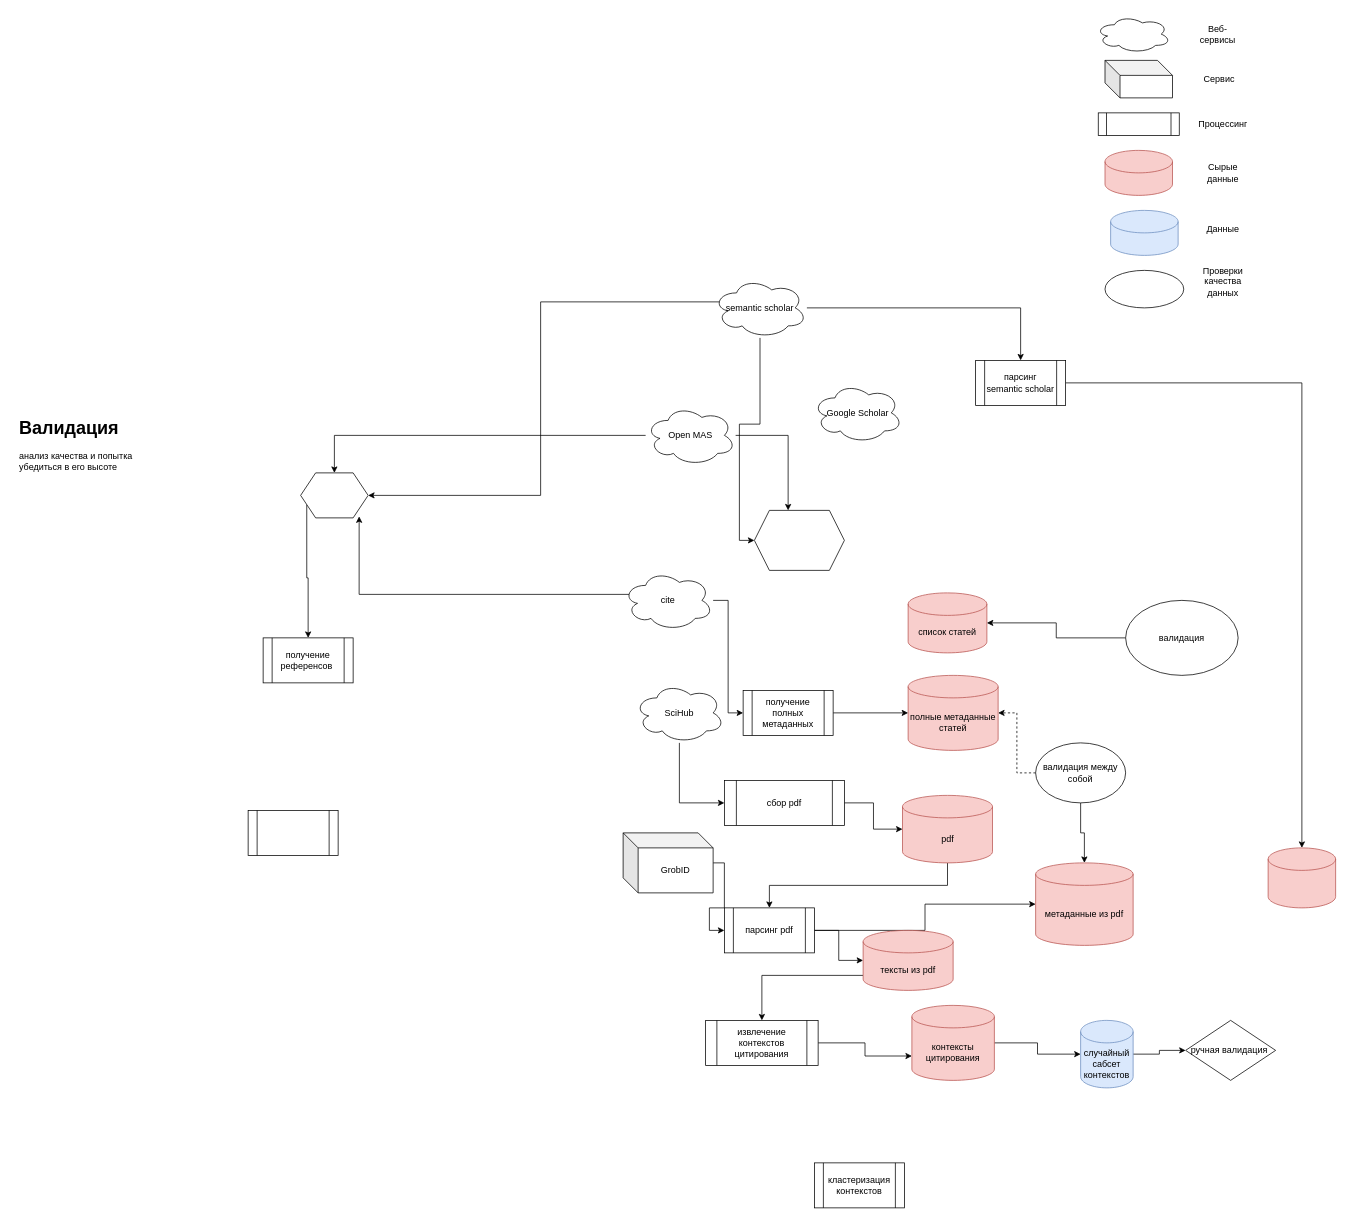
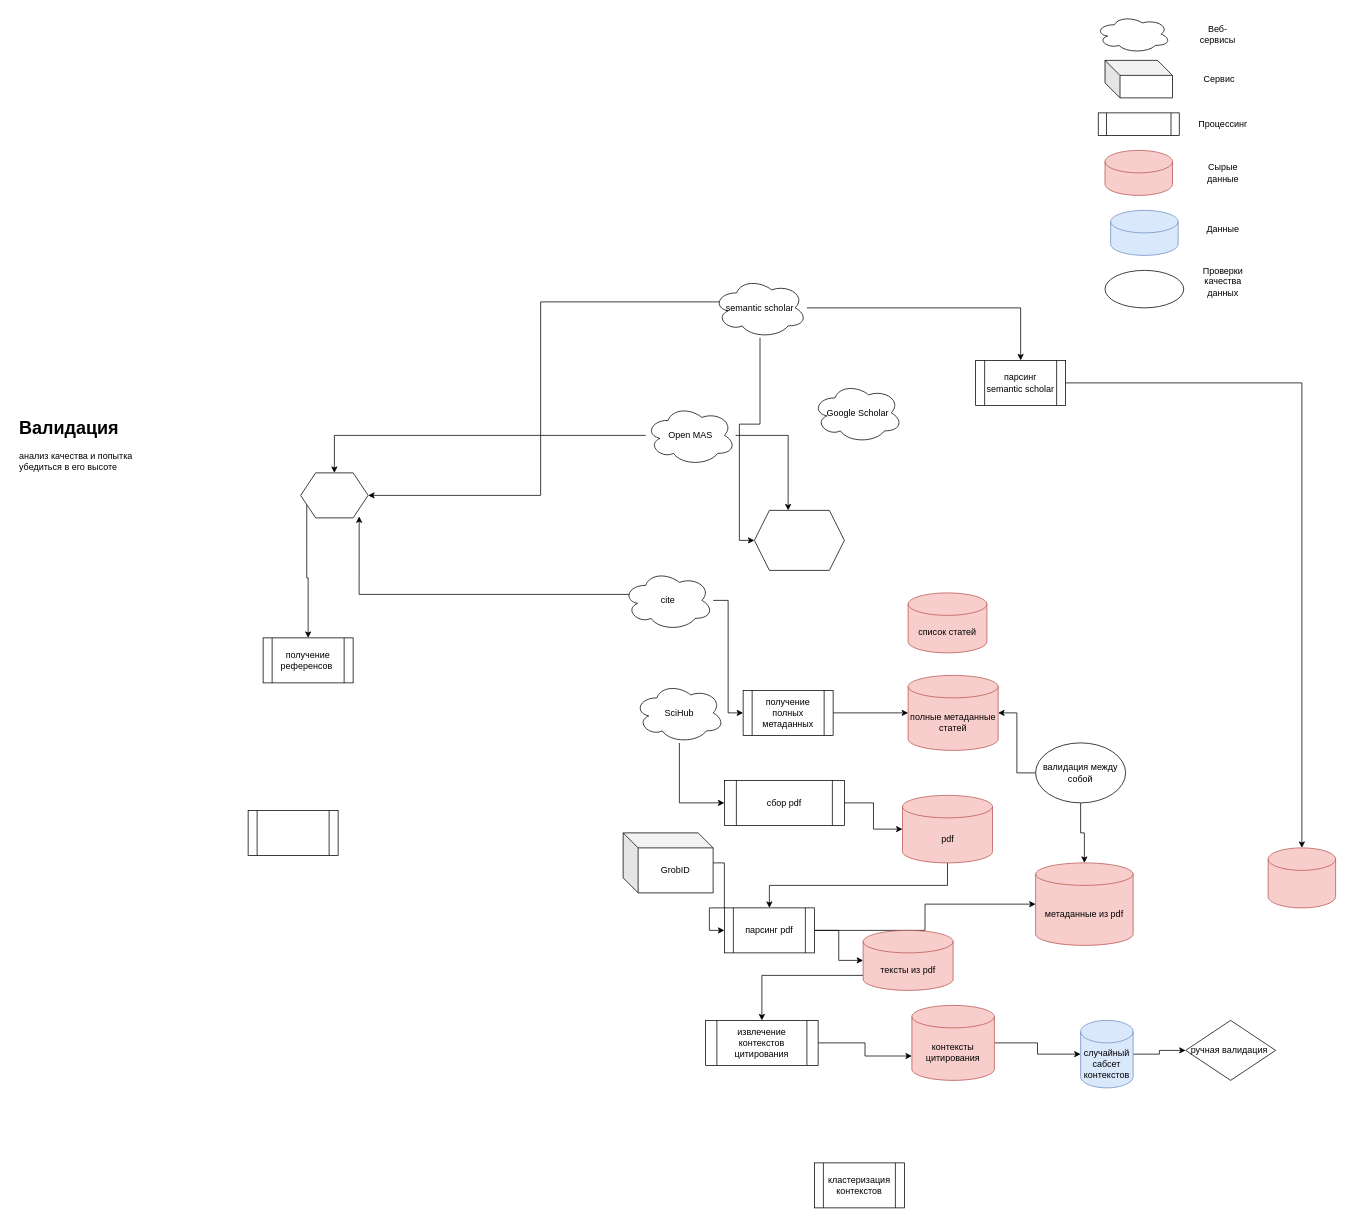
  <mxCell id="0" />
  <mxCell id="1" parent="0" />
  <mxCell id="2" value="полные метаданные статей" style="shape=cylinder3;whiteSpace=wrap;html=1;boundedLbl=1;backgroundOutline=1;size=15;fillColor=#f8cecc;strokeColor=#b85450;" parent="1" vertex="1"><mxGeometry x="1210" y="900" width="120" height="100" as="geometry" /></mxCell>
  <mxCell id="3" style="edgeStyle=orthogonalEdgeStyle;rounded=0;orthogonalLoop=1;jettySize=auto;html=1;entryX=0;entryY=0.5;entryDx=0;entryDy=0;entryPerimeter=0;" parent="1" source="4" target="6" edge="1"><mxGeometry relative="1" as="geometry" /></mxCell>
  <mxCell id="4" value="сбор pdf" style="shape=process;whiteSpace=wrap;html=1;backgroundOutline=1;" parent="1" vertex="1"><mxGeometry x="965" y="1040" width="160" height="60" as="geometry" /></mxCell>
  <mxCell id="5" style="edgeStyle=orthogonalEdgeStyle;rounded=0;orthogonalLoop=1;jettySize=auto;html=1;entryX=0.5;entryY=0;entryDx=0;entryDy=0;" parent="1" source="6" target="18" edge="1"><mxGeometry relative="1" as="geometry"><Array as="points"><mxPoint x="1263" y="1180" /><mxPoint x="1025" y="1180" /></Array></mxGeometry></mxCell>
  <mxCell id="6" value="pdf" style="shape=cylinder3;whiteSpace=wrap;html=1;boundedLbl=1;backgroundOutline=1;size=15;fillColor=#f8cecc;strokeColor=#b85450;" parent="1" vertex="1"><mxGeometry x="1202.5" y="1060" width="120" height="90" as="geometry" /></mxCell>
  <mxCell id="7" style="edgeStyle=orthogonalEdgeStyle;rounded=0;orthogonalLoop=1;jettySize=auto;html=1;entryX=0;entryY=0;entryDx=0;entryDy=67.5;entryPerimeter=0;" parent="1" source="8" target="10" edge="1"><mxGeometry relative="1" as="geometry"><mxPoint x="1225" y="1380" as="targetPoint" /></mxGeometry></mxCell>
  <mxCell id="8" value="извлечение контекстов цитирования" style="shape=process;whiteSpace=wrap;html=1;backgroundOutline=1;" parent="1" vertex="1"><mxGeometry x="940" y="1360" width="150" height="60" as="geometry" /></mxCell>
  <mxCell id="9" value="" style="edgeStyle=orthogonalEdgeStyle;rounded=0;orthogonalLoop=1;jettySize=auto;html=1;" parent="1" source="10" target="29" edge="1"><mxGeometry relative="1" as="geometry" /></mxCell>
  <mxCell id="10" value="контексты цитирования" style="shape=cylinder3;whiteSpace=wrap;html=1;boundedLbl=1;backgroundOutline=1;size=15;fillColor=#f8cecc;strokeColor=#b85450;" parent="1" vertex="1"><mxGeometry x="1215" y="1340" width="110" height="100" as="geometry" /></mxCell>
  <mxCell id="11" style="edgeStyle=orthogonalEdgeStyle;rounded=0;orthogonalLoop=1;jettySize=auto;html=1;" parent="1" source="12" target="2" edge="1"><mxGeometry relative="1" as="geometry" /></mxCell>
  <mxCell id="12" value="получение полных метаданных" style="shape=process;whiteSpace=wrap;html=1;backgroundOutline=1;" parent="1" vertex="1"><mxGeometry x="990" y="920" width="120" height="60" as="geometry" /></mxCell>
  <mxCell id="13" value="список статей" style="shape=cylinder3;whiteSpace=wrap;html=1;boundedLbl=1;backgroundOutline=1;size=15;fillColor=#f8cecc;strokeColor=#b85450;" parent="1" vertex="1"><mxGeometry x="1210" y="790" width="105" height="80" as="geometry" /></mxCell>
- <mxCell id="14" style="edgeStyle=orthogonalEdgeStyle;rounded=0;orthogonalLoop=1;jettySize=auto;html=1;" parent="1" source="15" target="13" edge="1"><mxGeometry relative="1" as="geometry" /></mxCell>
- <mxCell id="15" value="валидация" style="ellipse;whiteSpace=wrap;html=1;" parent="1" vertex="1"><mxGeometry x="1500" y="800" width="150" height="100" as="geometry" /></mxCell>
  <mxCell id="16" style="edgeStyle=orthogonalEdgeStyle;rounded=0;orthogonalLoop=1;jettySize=auto;html=1;" parent="1" source="18" target="20" edge="1"><mxGeometry relative="1" as="geometry" /></mxCell>
  <mxCell id="17" style="edgeStyle=orthogonalEdgeStyle;rounded=0;orthogonalLoop=1;jettySize=auto;html=1;entryX=0;entryY=0.5;entryDx=0;entryDy=0;entryPerimeter=0;" parent="1" source="18" target="21" edge="1"><mxGeometry relative="1" as="geometry"><mxPoint x="1300" y="1210" as="targetPoint" /></mxGeometry></mxCell>
  <mxCell id="18" value="парсинг pdf" style="shape=process;whiteSpace=wrap;html=1;backgroundOutline=1;" parent="1" vertex="1"><mxGeometry x="965" y="1210" width="120" height="60" as="geometry" /></mxCell>
  <mxCell id="19" style="edgeStyle=orthogonalEdgeStyle;rounded=0;orthogonalLoop=1;jettySize=auto;html=1;entryX=0.5;entryY=0;entryDx=0;entryDy=0;" parent="1" source="20" target="8" edge="1"><mxGeometry relative="1" as="geometry"><Array as="points"><mxPoint x="1210" y="1300" /><mxPoint x="1015" y="1300" /></Array></mxGeometry></mxCell>
  <mxCell id="20" value="тексты из pdf" style="shape=cylinder3;whiteSpace=wrap;html=1;boundedLbl=1;backgroundOutline=1;size=15;fillColor=#f8cecc;strokeColor=#b85450;" parent="1" vertex="1"><mxGeometry x="1150" y="1240" width="120" height="80" as="geometry" /></mxCell>
  <mxCell id="21" value="метаданные из pdf" style="shape=cylinder3;whiteSpace=wrap;html=1;boundedLbl=1;backgroundOutline=1;size=15;fillColor=#f8cecc;strokeColor=#b85450;" parent="1" vertex="1"><mxGeometry x="1380" y="1150" width="130" height="110" as="geometry" /></mxCell>
  <mxCell id="22" style="edgeStyle=orthogonalEdgeStyle;rounded=0;orthogonalLoop=1;jettySize=auto;html=1;" parent="1" source="24" target="21" edge="1"><mxGeometry relative="1" as="geometry" /></mxCell>
- <mxCell id="23" style="edgeStyle=orthogonalEdgeStyle;rounded=0;orthogonalLoop=1;jettySize=auto;html=1;dashed=1;" parent="1" source="24" target="2" edge="1"><mxGeometry relative="1" as="geometry" /></mxCell>
+ <mxCell id="23" style="edgeStyle=orthogonalEdgeStyle;rounded=0;orthogonalLoop=1;jettySize=auto;html=1;" parent="1" source="24" target="2" edge="1"><mxGeometry relative="1" as="geometry" /></mxCell>
  <mxCell id="24" value="валидация между собой" style="ellipse;whiteSpace=wrap;html=1;" parent="1" vertex="1"><mxGeometry x="1380" y="990" width="120" height="80" as="geometry" /></mxCell>
  <mxCell id="25" style="edgeStyle=orthogonalEdgeStyle;rounded=0;orthogonalLoop=1;jettySize=auto;html=1;entryX=0.5;entryY=0;entryDx=0;entryDy=0;entryPerimeter=0;" parent="1" source="26" target="31" edge="1"><mxGeometry relative="1" as="geometry" /></mxCell>
  <mxCell id="26" value="парсинг semantic scholar" style="shape=process;whiteSpace=wrap;html=1;backgroundOutline=1;" parent="1" vertex="1"><mxGeometry x="1300" y="480" width="120" height="60" as="geometry" /></mxCell>
  <mxCell id="27" value="ручная валидация&amp;nbsp;" style="rhombus;whiteSpace=wrap;html=1;" parent="1" vertex="1"><mxGeometry x="1580" y="1360" width="120" height="80" as="geometry" /></mxCell>
  <mxCell id="28" value="" style="edgeStyle=orthogonalEdgeStyle;rounded=0;orthogonalLoop=1;jettySize=auto;html=1;" parent="1" source="29" target="27" edge="1"><mxGeometry relative="1" as="geometry" /></mxCell>
  <mxCell id="29" value="случайный сабсет контекстов" style="shape=cylinder3;whiteSpace=wrap;html=1;boundedLbl=1;backgroundOutline=1;size=15;fillColor=#dae8fc;strokeColor=#6c8ebf;" parent="1" vertex="1"><mxGeometry x="1440" y="1360" width="70" height="90" as="geometry" /></mxCell>
  <mxCell id="30" value="&lt;h1&gt;Валидация&lt;/h1&gt;&lt;div&gt;анализ качества и попытка убедиться в его высоте&lt;/div&gt;" style="text;html=1;strokeColor=none;fillColor=none;spacing=5;spacingTop=-20;whiteSpace=wrap;overflow=hidden;rounded=0;" parent="1" vertex="1"><mxGeometry x="20" y="550" width="190" height="120" as="geometry" /></mxCell>
  <mxCell id="31" value="" style="shape=cylinder3;whiteSpace=wrap;html=1;boundedLbl=1;backgroundOutline=1;size=15;fillColor=#f8cecc;strokeColor=#b85450;" parent="1" vertex="1"><mxGeometry x="1690" y="1130" width="90" height="80" as="geometry" /></mxCell>
  <mxCell id="32" style="edgeStyle=orthogonalEdgeStyle;rounded=0;orthogonalLoop=1;jettySize=auto;html=1;entryX=0.5;entryY=0;entryDx=0;entryDy=0;" parent="1" source="35" target="26" edge="1"><mxGeometry relative="1" as="geometry" /></mxCell>
  <mxCell id="33" style="edgeStyle=orthogonalEdgeStyle;rounded=0;orthogonalLoop=1;jettySize=auto;html=1;entryX=0;entryY=0.5;entryDx=0;entryDy=0;" parent="1" source="35" target="36" edge="1"><mxGeometry relative="1" as="geometry" /></mxCell>
  <mxCell id="34" style="edgeStyle=orthogonalEdgeStyle;rounded=0;orthogonalLoop=1;jettySize=auto;html=1;exitX=0.07;exitY=0.4;exitDx=0;exitDy=0;exitPerimeter=0;entryX=1;entryY=0.5;entryDx=0;entryDy=0;" edge="1" parent="1" source="35" target="62"><mxGeometry relative="1" as="geometry" /></mxCell>
  <mxCell id="35" value="semantic scholar" style="ellipse;shape=cloud;whiteSpace=wrap;html=1;" parent="1" vertex="1"><mxGeometry x="950" y="370" width="125" height="80" as="geometry" /></mxCell>
  <mxCell id="36" value="" style="shape=hexagon;perimeter=hexagonPerimeter2;whiteSpace=wrap;html=1;fixedSize=1;" parent="1" vertex="1"><mxGeometry x="1005" width="120" height="80" as="geometry" y="680" /></mxCell>
  <mxCell id="37" style="edgeStyle=orthogonalEdgeStyle;rounded=0;orthogonalLoop=1;jettySize=auto;html=1;entryX=0.375;entryY=0;entryDx=0;entryDy=0;" parent="1" source="39" target="36" edge="1"><mxGeometry relative="1" as="geometry" /></mxCell>
  <mxCell id="38" style="edgeStyle=orthogonalEdgeStyle;rounded=0;orthogonalLoop=1;jettySize=auto;html=1;" edge="1" parent="1" source="39" target="62"><mxGeometry relative="1" as="geometry" /></mxCell>
  <mxCell id="39" value="Open MAS" style="ellipse;shape=cloud;whiteSpace=wrap;html=1;" parent="1" vertex="1"><mxGeometry x="860" y="540" width="120" height="80" as="geometry" /></mxCell>
  <mxCell id="40" value="Google Scholar" style="ellipse;shape=cloud;whiteSpace=wrap;html=1;" parent="1" vertex="1"><mxGeometry x="1082.5" y="510" width="120" height="80" as="geometry" /></mxCell>
  <mxCell id="41" style="edgeStyle=orthogonalEdgeStyle;rounded=0;orthogonalLoop=1;jettySize=auto;html=1;entryX=0;entryY=0.5;entryDx=0;entryDy=0;" parent="1" source="42" target="18" edge="1"><mxGeometry relative="1" as="geometry"><Array as="points"><mxPoint x="965" y="1150" /><mxPoint x="965" y="1210" /><mxPoint x="945" y="1210" /><mxPoint x="945" y="1240" /></Array></mxGeometry></mxCell>
  <mxCell id="42" value="GrobID" style="shape=cube;whiteSpace=wrap;html=1;boundedLbl=1;backgroundOutline=1;darkOpacity=0.05;darkOpacity2=0.1;" parent="1" vertex="1"><mxGeometry x="830" y="1110" width="120" height="80" as="geometry" /></mxCell>
  <mxCell id="43" style="edgeStyle=orthogonalEdgeStyle;rounded=0;orthogonalLoop=1;jettySize=auto;html=1;entryX=0;entryY=0.5;entryDx=0;entryDy=0;" parent="1" source="45" target="12" edge="1"><mxGeometry relative="1" as="geometry" /></mxCell>
  <mxCell id="44" style="edgeStyle=orthogonalEdgeStyle;rounded=0;orthogonalLoop=1;jettySize=auto;html=1;exitX=0.07;exitY=0.4;exitDx=0;exitDy=0;exitPerimeter=0;entryX=0.867;entryY=0.967;entryDx=0;entryDy=0;entryPerimeter=0;" edge="1" parent="1" source="45" target="62"><mxGeometry relative="1" as="geometry" /></mxCell>
  <mxCell id="45" value="cite" style="ellipse;shape=cloud;whiteSpace=wrap;html=1;" parent="1" vertex="1"><mxGeometry x="830" y="760" width="120" height="80" as="geometry" /></mxCell>
  <mxCell id="46" style="edgeStyle=orthogonalEdgeStyle;rounded=0;orthogonalLoop=1;jettySize=auto;html=1;entryX=0;entryY=0.5;entryDx=0;entryDy=0;" parent="1" source="47" target="4" edge="1"><mxGeometry relative="1" as="geometry" /></mxCell>
  <mxCell id="47" value="SciHub" style="ellipse;shape=cloud;whiteSpace=wrap;html=1;" parent="1" vertex="1"><mxGeometry x="845" y="910" width="120" height="80" as="geometry" /></mxCell>
  <mxCell id="48" value="" style="ellipse;shape=cloud;whiteSpace=wrap;html=1;" parent="1" vertex="1"><mxGeometry x="1460" y="20" width="100" height="50" as="geometry" /></mxCell>
  <mxCell id="49" value="Веб-сервисы" style="text;html=1;strokeColor=none;fillColor=none;align=center;verticalAlign=middle;whiteSpace=wrap;rounded=0;" parent="1" vertex="1"><mxGeometry x="1592.5" y="30" width="60" height="30" as="geometry" /></mxCell>
  <mxCell id="50" value="" style="shape=cube;whiteSpace=wrap;html=1;boundedLbl=1;backgroundOutline=1;darkOpacity=0.05;darkOpacity2=0.1;" parent="1" vertex="1"><mxGeometry x="1472.5" y="80" width="90" height="50" as="geometry" /></mxCell>
  <mxCell id="51" value="Сервис" style="text;html=1;strokeColor=none;fillColor=none;align=center;verticalAlign=middle;whiteSpace=wrap;rounded=0;" parent="1" vertex="1"><mxGeometry x="1595" y="90" width="60" height="30" as="geometry" /></mxCell>
  <mxCell id="52" value="" style="shape=process;whiteSpace=wrap;html=1;backgroundOutline=1;" parent="1" vertex="1"><mxGeometry x="1463.5" y="150" width="108" height="30" as="geometry" /></mxCell>
  <mxCell id="53" value="" style="shape=cylinder3;whiteSpace=wrap;html=1;boundedLbl=1;backgroundOutline=1;size=15;fillColor=#f8cecc;strokeColor=#b85450;" parent="1" vertex="1"><mxGeometry x="1472.5" y="200" width="90" height="60" as="geometry" /></mxCell>
  <mxCell id="54" value="Процессинг" style="text;html=1;strokeColor=none;fillColor=none;align=center;verticalAlign=middle;whiteSpace=wrap;rounded=0;" parent="1" vertex="1"><mxGeometry x="1600" y="150" width="60" height="30" as="geometry" /></mxCell>
  <mxCell id="55" value="Сырые данные" style="text;html=1;strokeColor=none;fillColor=none;align=center;verticalAlign=middle;whiteSpace=wrap;rounded=0;" parent="1" vertex="1"><mxGeometry x="1600" y="215" width="60" height="30" as="geometry" /></mxCell>
  <mxCell id="56" value="" style="shape=cylinder3;whiteSpace=wrap;html=1;boundedLbl=1;backgroundOutline=1;size=15;fillColor=#dae8fc;strokeColor=#6c8ebf;" parent="1" vertex="1"><mxGeometry x="1480" y="280" width="90" height="60" as="geometry" /></mxCell>
  <mxCell id="57" value="Данные" style="text;html=1;strokeColor=none;fillColor=none;align=center;verticalAlign=middle;whiteSpace=wrap;rounded=0;" parent="1" vertex="1"><mxGeometry x="1600" y="290" width="60" height="30" as="geometry" /></mxCell>
  <mxCell id="58" value="" style="ellipse;whiteSpace=wrap;html=1;" parent="1" vertex="1"><mxGeometry x="1472.5" y="360" width="105" height="50" as="geometry" /></mxCell>
  <mxCell id="59" value="Проверки качества данных" style="text;html=1;strokeColor=none;fillColor=none;align=center;verticalAlign=middle;whiteSpace=wrap;rounded=0;" parent="1" vertex="1"><mxGeometry x="1600" y="360" width="60" height="30" as="geometry" /></mxCell>
  <mxCell id="60" value="получение референсов&amp;nbsp;" style="shape=process;whiteSpace=wrap;html=1;backgroundOutline=1;" vertex="1" parent="1"><mxGeometry x="350" y="850" width="120" height="60" as="geometry" /></mxCell>
  <mxCell id="61" style="edgeStyle=orthogonalEdgeStyle;rounded=0;orthogonalLoop=1;jettySize=auto;html=1;exitX=0;exitY=0.75;exitDx=0;exitDy=0;" edge="1" parent="1" source="62" target="60"><mxGeometry relative="1" as="geometry" /></mxCell>
  <mxCell id="62" value="" style="shape=hexagon;perimeter=hexagonPerimeter2;whiteSpace=wrap;html=1;fixedSize=1;" vertex="1" parent="1"><mxGeometry x="400" y="630" width="90" height="60" as="geometry" /></mxCell>
  <mxCell id="63" value="" style="shape=process;whiteSpace=wrap;html=1;backgroundOutline=1;" vertex="1" parent="1"><mxGeometry x="330" y="1080" width="120" height="60" as="geometry" /></mxCell>
  <mxCell id="64" value="кластеризация&lt;br&gt;контекстов" style="shape=process;whiteSpace=wrap;html=1;backgroundOutline=1;" vertex="1" parent="1"><mxGeometry x="1085" y="1550" width="120" height="60" as="geometry" /></mxCell>
